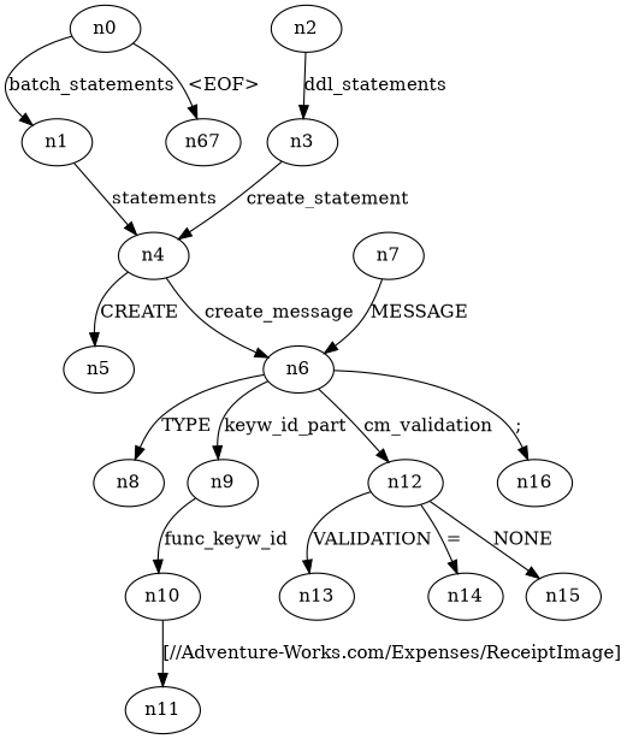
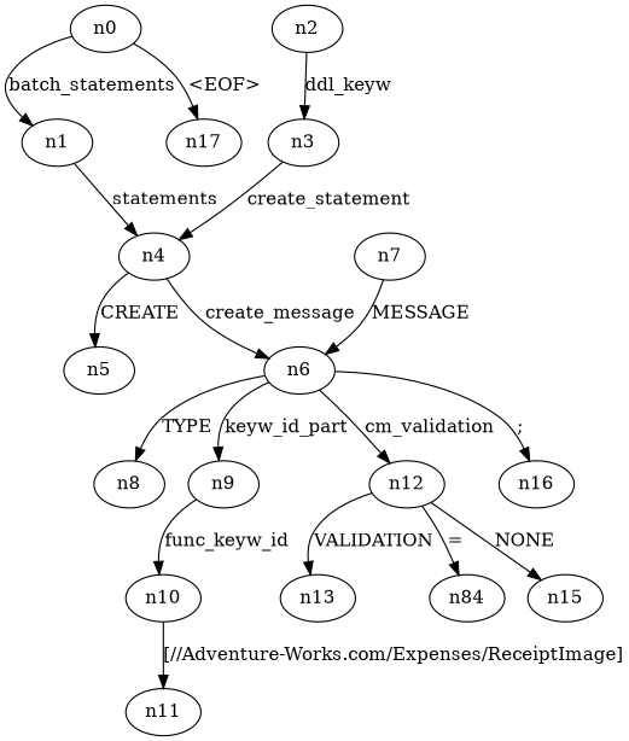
  digraph {
    n0
    n1
-   n17 [label=n67]
+   n17
    n4
    n2
    n3
    n5
    n6
    n8
    n9
    n12
    n16
    n7
    n10
    n13
-   n14
+   n14 [label=n84]
    n15
    n11
    n0 -> n1 [label=batch_statements]
    n0 -> n17 [label="<EOF>"]
    n1 -> n4 [label=statements]
    n4 -> n5 [label=CREATE]
    n4 -> n6 [label=create_message]
-   n2 -> n3 [label=ddl_statements]
+   n2 -> n3 [label=ddl_keyw]
    n3 -> n4 [label=create_statement]
    n6 -> n8 [label=TYPE]
    n6 -> n9 [label=keyw_id_part]
    n6 -> n12 [label=cm_validation]
    n6 -> n16 [label=";"]
    n9 -> n10 [label=func_keyw_id]
    n12 -> n13 [label=VALIDATION]
    n12 -> n14 [label="="]
    n12 -> n15 [label=NONE]
    n7 -> n6 [label=MESSAGE]
    n10 -> n11 [label="[//Adventure-Works.com/Expenses/ReceiptImage]"]
  }
